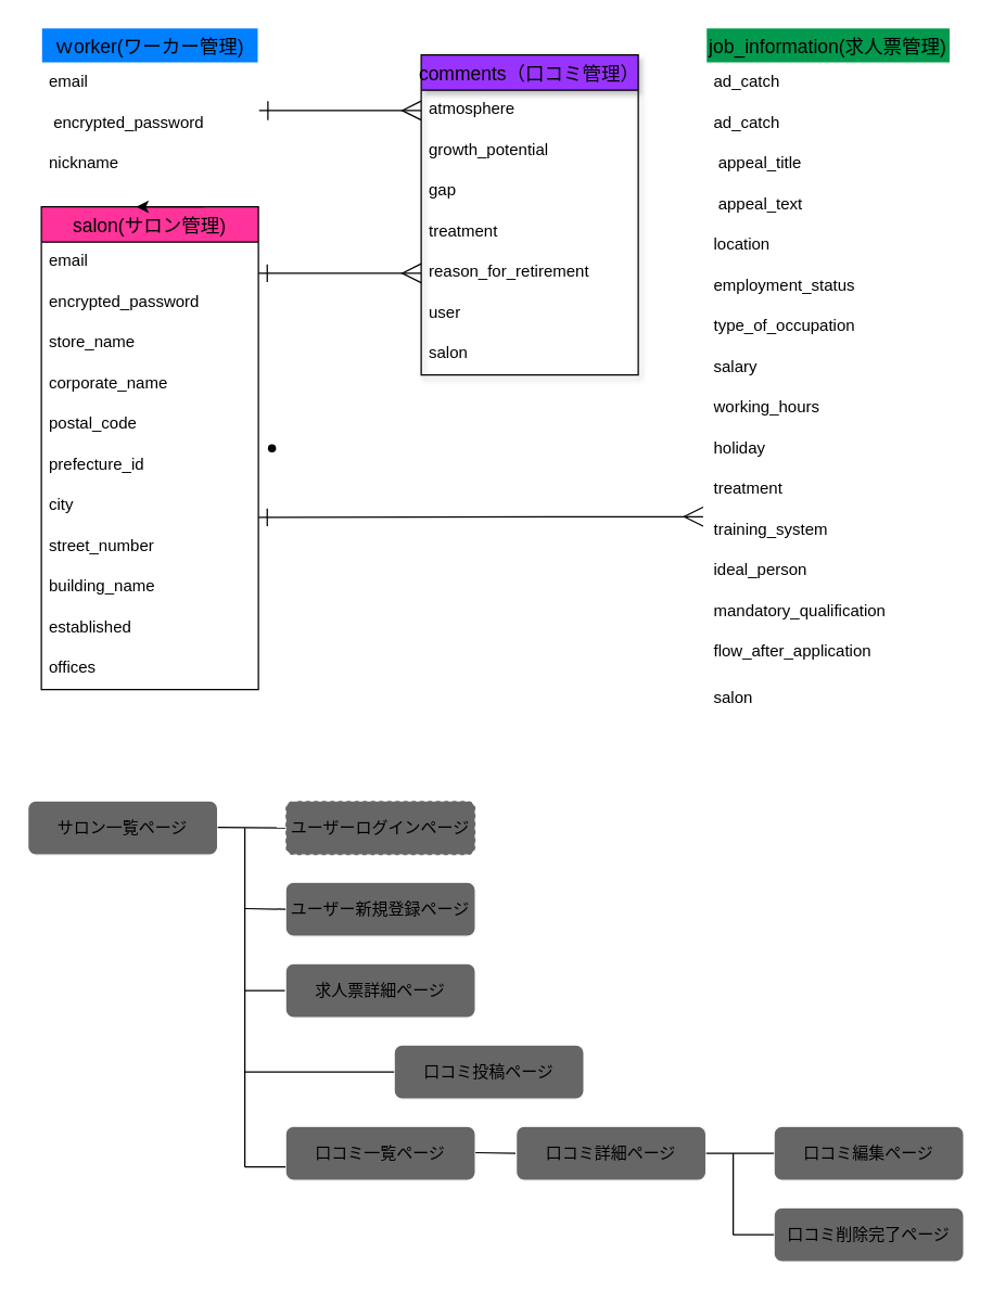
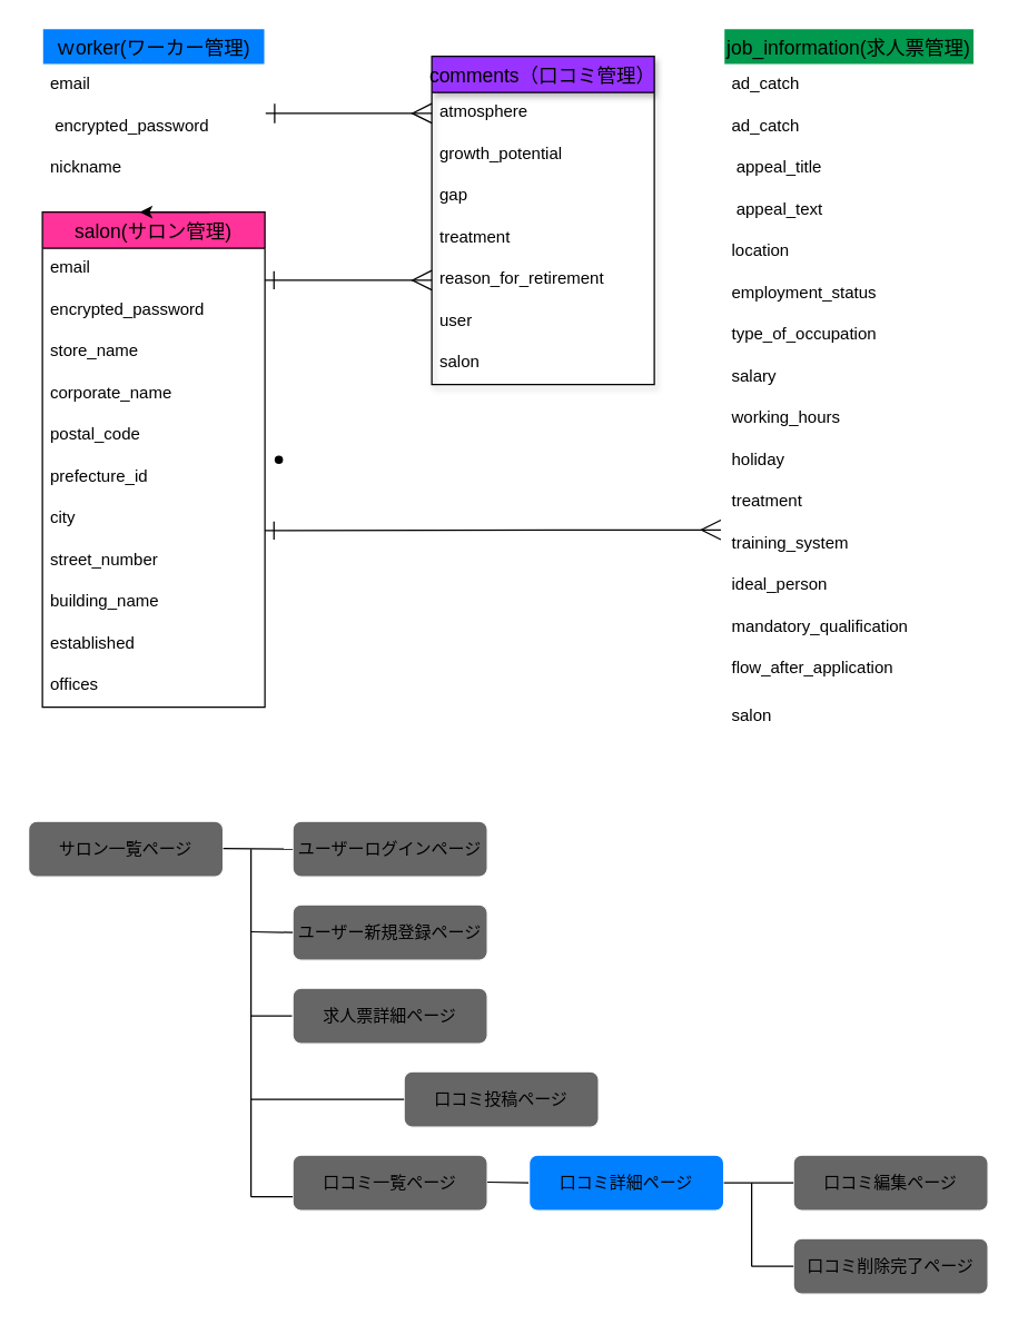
  <mxCell id="0" />
  <mxCell id="1" parent="0" />
  <mxCell id="2" value="" style="rounded=1;html=1;endArrow=ERmany;endFill=0;startArrow=ERone;startFill=0;entryX=0;entryY=0.5;entryDx=0;entryDy=0;startSize=12;endSize=12;" parent="1" target="8" edge="1"><mxGeometry relative="1" as="geometry"><mxPoint x="190" y="81" as="sourcePoint" /><mxPoint x="310" y="120" as="targetPoint" /><Array as="points"><mxPoint x="270" y="81" /></Array></mxGeometry></mxCell>
  <mxCell id="3" value="ｗorker(ワーカー管理)" style="swimlane;fontStyle=0;childLayout=stackLayout;horizontal=1;startSize=26;horizontalStack=0;resizeParent=1;resizeParentMax=0;resizeLast=0;collapsible=1;marginBottom=0;align=center;fontSize=14;fillColor=#007FFF;strokeColor=#FFFFFF;" parent="1" vertex="1"><mxGeometry x="30" y="20" width="160" height="112" as="geometry" /></mxCell>
  <mxCell id="4" value="email " style="text;strokeColor=none;fillColor=none;spacingLeft=4;spacingRight=4;overflow=hidden;rotatable=0;points=[[0,0.5],[1,0.5]];portConstraint=eastwest;fontSize=12;" parent="3" vertex="1"><mxGeometry y="26" width="160" height="30" as="geometry" /></mxCell>
  <mxCell id="5" value=" encrypted_password " style="text;strokeColor=none;fillColor=none;spacingLeft=4;spacingRight=4;overflow=hidden;rotatable=0;points=[[0,0.5],[1,0.5]];portConstraint=eastwest;fontSize=12;" parent="3" vertex="1"><mxGeometry y="56" width="160" height="30" as="geometry" /></mxCell>
  <mxCell id="6" value="nickname" style="text;strokeColor=none;fillColor=none;spacingLeft=4;spacingRight=4;overflow=hidden;rotatable=0;points=[[0,0.5],[1,0.5]];portConstraint=eastwest;fontSize=12;" parent="3" vertex="1"><mxGeometry y="86" width="160" height="26" as="geometry" /></mxCell>
  <mxCell id="7" value="comments（口コミ管理）" style="swimlane;fontStyle=0;childLayout=stackLayout;horizontal=1;startSize=26;horizontalStack=0;resizeParent=1;resizeParentMax=0;resizeLast=0;collapsible=1;marginBottom=0;align=center;fontSize=14;swimlaneLine=1;rounded=0;shadow=1;strokeColor=default;fillColor=#9933FF;" parent="1" vertex="1"><mxGeometry x="310" y="40" width="160" height="236" as="geometry" /></mxCell>
  <mxCell id="8" value="atmosphere " style="text;strokeColor=none;fillColor=none;spacingLeft=4;spacingRight=4;overflow=hidden;rotatable=0;points=[[0,0.5],[1,0.5]];portConstraint=eastwest;fontSize=12;" parent="7" vertex="1"><mxGeometry y="26" width="160" height="30" as="geometry" /></mxCell>
  <mxCell id="9" value="growth_potential " style="text;strokeColor=none;fillColor=none;spacingLeft=4;spacingRight=4;overflow=hidden;rotatable=0;points=[[0,0.5],[1,0.5]];portConstraint=eastwest;fontSize=12;" parent="7" vertex="1"><mxGeometry y="56" width="160" height="30" as="geometry" /></mxCell>
  <mxCell id="10" value="gap  " style="text;strokeColor=none;fillColor=none;spacingLeft=4;spacingRight=4;overflow=hidden;rotatable=0;points=[[0,0.5],[1,0.5]];portConstraint=eastwest;fontSize=12;" parent="7" vertex="1"><mxGeometry y="86" width="160" height="30" as="geometry" /></mxCell>
  <mxCell id="11" value="treatment  " style="text;strokeColor=none;fillColor=none;spacingLeft=4;spacingRight=4;overflow=hidden;rotatable=0;points=[[0,0.5],[1,0.5]];portConstraint=eastwest;fontSize=12;" parent="7" vertex="1"><mxGeometry y="116" width="160" height="30" as="geometry" /></mxCell>
  <mxCell id="12" value="reason_for_retirement " style="text;strokeColor=none;fillColor=none;spacingLeft=4;spacingRight=4;overflow=hidden;rotatable=0;points=[[0,0.5],[1,0.5]];portConstraint=eastwest;fontSize=12;" parent="7" vertex="1"><mxGeometry y="146" width="160" height="30" as="geometry" /></mxCell>
  <mxCell id="13" value="user  " style="text;strokeColor=none;fillColor=none;spacingLeft=4;spacingRight=4;overflow=hidden;rotatable=0;points=[[0,0.5],[1,0.5]];portConstraint=eastwest;fontSize=12;" parent="7" vertex="1"><mxGeometry y="176" width="160" height="30" as="geometry" /></mxCell>
  <mxCell id="14" value="salon " style="text;strokeColor=none;fillColor=none;spacingLeft=4;spacingRight=4;overflow=hidden;rotatable=0;points=[[0,0.5],[1,0.5]];portConstraint=eastwest;fontSize=12;" parent="7" vertex="1"><mxGeometry y="206" width="160" height="30" as="geometry" /></mxCell>
  <mxCell id="15" value="salon(サロン管理)" style="swimlane;fontStyle=0;childLayout=stackLayout;horizontal=1;startSize=26;horizontalStack=0;resizeParent=1;resizeParentMax=0;resizeLast=0;collapsible=1;marginBottom=0;align=center;fontSize=14;fillColor=#FF3399;" parent="1" vertex="1"><mxGeometry x="30" y="152" width="160" height="356" as="geometry" /></mxCell>
  <mxCell id="16" value="email " style="text;strokeColor=none;fillColor=none;spacingLeft=4;spacingRight=4;overflow=hidden;rotatable=0;points=[[0,0.5],[1,0.5]];portConstraint=eastwest;fontSize=12;" parent="15" vertex="1"><mxGeometry y="26" width="160" height="30" as="geometry" /></mxCell>
  <mxCell id="17" value="encrypted_password" style="text;strokeColor=none;fillColor=none;spacingLeft=4;spacingRight=4;overflow=hidden;rotatable=0;points=[[0,0.5],[1,0.5]];portConstraint=eastwest;fontSize=12;" parent="15" vertex="1"><mxGeometry y="56" width="160" height="30" as="geometry" /></mxCell>
  <mxCell id="18" value="store_name " style="text;strokeColor=none;fillColor=none;spacingLeft=4;spacingRight=4;overflow=hidden;rotatable=0;points=[[0,0.5],[1,0.5]];portConstraint=eastwest;fontSize=12;" parent="15" vertex="1"><mxGeometry y="86" width="160" height="30" as="geometry" /></mxCell>
  <mxCell id="19" value="corporate_name" style="text;strokeColor=none;fillColor=none;spacingLeft=4;spacingRight=4;overflow=hidden;rotatable=0;points=[[0,0.5],[1,0.5]];portConstraint=eastwest;fontSize=12;" parent="15" vertex="1"><mxGeometry y="116" width="160" height="30" as="geometry" /></mxCell>
  <mxCell id="20" value="postal_code" style="text;strokeColor=none;fillColor=none;spacingLeft=4;spacingRight=4;overflow=hidden;rotatable=0;points=[[0,0.5],[1,0.5]];portConstraint=eastwest;fontSize=12;" parent="15" vertex="1"><mxGeometry y="146" width="160" height="30" as="geometry" /></mxCell>
  <mxCell id="21" value="prefecture_id " style="text;strokeColor=none;fillColor=none;spacingLeft=4;spacingRight=4;overflow=hidden;rotatable=0;points=[[0,0.5],[1,0.5]];portConstraint=eastwest;fontSize=12;" parent="15" vertex="1"><mxGeometry y="176" width="160" height="30" as="geometry" /></mxCell>
  <mxCell id="22" value="city" style="text;strokeColor=none;fillColor=none;spacingLeft=4;spacingRight=4;overflow=hidden;rotatable=0;points=[[0,0.5],[1,0.5]];portConstraint=eastwest;fontSize=12;" parent="15" vertex="1"><mxGeometry y="206" width="160" height="30" as="geometry" /></mxCell>
  <mxCell id="23" value="street_number  " style="text;strokeColor=none;fillColor=none;spacingLeft=4;spacingRight=4;overflow=hidden;rotatable=0;points=[[0,0.5],[1,0.5]];portConstraint=eastwest;fontSize=12;" parent="15" vertex="1"><mxGeometry y="236" width="160" height="30" as="geometry" /></mxCell>
  <mxCell id="24" value="building_name" style="text;strokeColor=none;fillColor=none;spacingLeft=4;spacingRight=4;overflow=hidden;rotatable=0;points=[[0,0.5],[1,0.5]];portConstraint=eastwest;fontSize=12;" parent="15" vertex="1"><mxGeometry y="266" width="160" height="30" as="geometry" /></mxCell>
  <mxCell id="25" value="established " style="text;strokeColor=none;fillColor=none;spacingLeft=4;spacingRight=4;overflow=hidden;rotatable=0;points=[[0,0.5],[1,0.5]];portConstraint=eastwest;fontSize=12;" parent="15" vertex="1"><mxGeometry y="296" width="160" height="30" as="geometry" /></mxCell>
  <mxCell id="26" value="offices  " style="text;strokeColor=none;fillColor=none;spacingLeft=4;spacingRight=4;overflow=hidden;rotatable=0;points=[[0,0.5],[1,0.5]];portConstraint=eastwest;fontSize=12;" parent="15" vertex="1"><mxGeometry y="326" width="160" height="30" as="geometry" /></mxCell>
  <mxCell id="27" style="edgeStyle=isometricEdgeStyle;html=1;exitX=0.75;exitY=0;exitDx=0;exitDy=0;entryX=0.438;entryY=0;entryDx=0;entryDy=0;entryPerimeter=0;" parent="1" source="15" target="15" edge="1"><mxGeometry relative="1" as="geometry" /></mxCell>
  <mxCell id="28" style="rounded=1;html=1;entryX=0;entryY=0.5;entryDx=0;entryDy=0;startArrow=ERone;startFill=0;endArrow=ERmany;endFill=0;endSize=12;startSize=11;" parent="1" target="12" edge="1"><mxGeometry relative="1" as="geometry"><mxPoint x="190" y="201" as="sourcePoint" /></mxGeometry></mxCell>
  <mxCell id="29" value="" style="shape=waypoint;sketch=0;size=6;pointerEvents=1;points=[];fillColor=default;resizable=0;rotatable=0;perimeter=centerPerimeter;snapToPoint=1;fontSize=14;fontStyle=0;startSize=26;" parent="1" vertex="1"><mxGeometry x="180" y="310" width="40" height="40" as="geometry" /></mxCell>
  <mxCell id="30" value="" style="edgeStyle=entityRelationEdgeStyle;fontSize=12;html=1;endArrow=ERmany;strokeColor=none;rounded=0;endFill=0;" parent="1" edge="1"><mxGeometry width="100" height="100" relative="1" as="geometry"><mxPoint x="190" y="300" as="sourcePoint" /><mxPoint x="290" y="200" as="targetPoint" /></mxGeometry></mxCell>
  <mxCell id="31" value="job_information(求人票管理)" style="swimlane;fontStyle=0;childLayout=stackLayout;horizontal=1;startSize=26;horizontalStack=0;resizeParent=1;resizeParentMax=0;resizeLast=0;collapsible=1;marginBottom=0;align=center;fontSize=14;fillColor=#00994D;strokeColor=#FFFFFF;" parent="1" vertex="1"><mxGeometry x="520" y="20" width="180" height="514" as="geometry" /></mxCell>
  <mxCell id="32" value="ad_catch" style="text;strokeColor=none;fillColor=none;spacingLeft=4;spacingRight=4;overflow=hidden;rotatable=0;points=[[0,0.5],[1,0.5]];portConstraint=eastwest;fontSize=12;" parent="31" vertex="1"><mxGeometry y="26" width="180" height="30" as="geometry" /></mxCell>
  <mxCell id="33" value="ad_catch" style="text;strokeColor=none;fillColor=none;spacingLeft=4;spacingRight=4;overflow=hidden;rotatable=0;points=[[0,0.5],[1,0.5]];portConstraint=eastwest;fontSize=12;" parent="31" vertex="1"><mxGeometry y="56" width="180" height="30" as="geometry" /></mxCell>
  <mxCell id="34" value=" appeal_title " style="text;strokeColor=none;fillColor=none;spacingLeft=4;spacingRight=4;overflow=hidden;rotatable=0;points=[[0,0.5],[1,0.5]];portConstraint=eastwest;fontSize=12;" parent="31" vertex="1"><mxGeometry y="86" width="180" height="30" as="geometry" /></mxCell>
  <mxCell id="35" value=" appeal_text " style="text;strokeColor=none;fillColor=none;spacingLeft=4;spacingRight=4;overflow=hidden;rotatable=0;points=[[0,0.5],[1,0.5]];portConstraint=eastwest;fontSize=12;" parent="31" vertex="1"><mxGeometry y="116" width="180" height="30" as="geometry" /></mxCell>
  <mxCell id="36" value="location" style="text;strokeColor=none;fillColor=none;spacingLeft=4;spacingRight=4;overflow=hidden;rotatable=0;points=[[0,0.5],[1,0.5]];portConstraint=eastwest;fontSize=12;" parent="31" vertex="1"><mxGeometry y="146" width="180" height="30" as="geometry" /></mxCell>
  <mxCell id="37" value="employment_status " style="text;strokeColor=none;fillColor=none;spacingLeft=4;spacingRight=4;overflow=hidden;rotatable=0;points=[[0,0.5],[1,0.5]];portConstraint=eastwest;fontSize=12;" parent="31" vertex="1"><mxGeometry y="176" width="180" height="30" as="geometry" /></mxCell>
  <mxCell id="38" value="type_of_occupation" style="text;strokeColor=none;fillColor=none;spacingLeft=4;spacingRight=4;overflow=hidden;rotatable=0;points=[[0,0.5],[1,0.5]];portConstraint=eastwest;fontSize=12;" parent="31" vertex="1"><mxGeometry y="206" width="180" height="30" as="geometry" /></mxCell>
  <mxCell id="39" value="salary " style="text;strokeColor=none;fillColor=none;spacingLeft=4;spacingRight=4;overflow=hidden;rotatable=0;points=[[0,0.5],[1,0.5]];portConstraint=eastwest;fontSize=12;" parent="31" vertex="1"><mxGeometry y="236" width="180" height="30" as="geometry" /></mxCell>
  <mxCell id="40" value="working_hours " style="text;strokeColor=none;fillColor=none;spacingLeft=4;spacingRight=4;overflow=hidden;rotatable=0;points=[[0,0.5],[1,0.5]];portConstraint=eastwest;fontSize=12;" parent="31" vertex="1"><mxGeometry y="266" width="180" height="30" as="geometry" /></mxCell>
  <mxCell id="41" value="holiday " style="text;strokeColor=none;fillColor=none;spacingLeft=4;spacingRight=4;overflow=hidden;rotatable=0;points=[[0,0.5],[1,0.5]];portConstraint=eastwest;fontSize=12;" parent="31" vertex="1"><mxGeometry y="296" width="180" height="30" as="geometry" /></mxCell>
  <mxCell id="42" value="treatment  " style="text;strokeColor=none;fillColor=none;spacingLeft=4;spacingRight=4;overflow=hidden;rotatable=0;points=[[0,0.5],[1,0.5]];portConstraint=eastwest;fontSize=12;" parent="31" vertex="1"><mxGeometry y="326" width="180" height="30" as="geometry" /></mxCell>
  <mxCell id="43" value="training_system " style="text;strokeColor=none;fillColor=none;spacingLeft=4;spacingRight=4;overflow=hidden;rotatable=0;points=[[0,0.5],[1,0.5]];portConstraint=eastwest;fontSize=12;" parent="31" vertex="1"><mxGeometry y="356" width="180" height="30" as="geometry" /></mxCell>
  <mxCell id="44" value="ideal_person     " style="text;strokeColor=none;fillColor=none;spacingLeft=4;spacingRight=4;overflow=hidden;rotatable=0;points=[[0,0.5],[1,0.5]];portConstraint=eastwest;fontSize=12;" parent="31" vertex="1"><mxGeometry y="386" width="180" height="30" as="geometry" /></mxCell>
  <mxCell id="45" value="mandatory_qualification" style="text;strokeColor=none;fillColor=none;spacingLeft=4;spacingRight=4;overflow=hidden;rotatable=0;points=[[0,0.5],[1,0.5]];portConstraint=eastwest;fontSize=12;" parent="31" vertex="1"><mxGeometry y="416" width="180" height="30" as="geometry" /></mxCell>
  <mxCell id="46" value="flow_after_application" style="text;strokeColor=none;fillColor=none;spacingLeft=4;spacingRight=4;overflow=hidden;rotatable=0;points=[[0,0.5],[1,0.5]];portConstraint=eastwest;fontSize=12;" parent="31" vertex="1"><mxGeometry y="446" width="180" height="34" as="geometry" /></mxCell>
  <mxCell id="47" value="salon " style="text;strokeColor=none;fillColor=none;spacingLeft=4;spacingRight=4;overflow=hidden;rotatable=0;points=[[0,0.5],[1,0.5]];portConstraint=eastwest;fontSize=12;" parent="31" vertex="1"><mxGeometry y="480" width="180" height="34" as="geometry" /></mxCell>
  <mxCell id="48" style="rounded=1;html=1;startArrow=ERone;startFill=0;endArrow=ERmany;endFill=0;endSize=12;startSize=11;entryX=-0.012;entryY=0.15;entryDx=0;entryDy=0;entryPerimeter=0;" parent="1" edge="1" target="43"><mxGeometry relative="1" as="geometry"><mxPoint x="190" y="381" as="sourcePoint" /><mxPoint x="570" y="382" as="targetPoint" /></mxGeometry></mxCell>
  <mxCell id="49" value="サロン一覧ページ" style="rounded=1;whiteSpace=wrap;html=1;strokeColor=#FFFFFF;fillColor=#666666;" vertex="1" parent="1"><mxGeometry x="20" y="590" width="140" height="40" as="geometry" /></mxCell>
- <mxCell id="50" value="ユーザーログインページ" style="rounded=1;whiteSpace=wrap;html=1;strokeColor=#FFFFFF;fillColor=#666666;dashed=1;" vertex="1" parent="1"><mxGeometry x="210" y="590" width="140" height="40" as="geometry" /></mxCell>
+ <mxCell id="50" value="ユーザーログインページ" style="rounded=1;whiteSpace=wrap;html=1;strokeColor=#FFFFFF;fillColor=#666666;" vertex="1" parent="1"><mxGeometry x="210" y="590" width="140" height="40" as="geometry" /></mxCell>
  <mxCell id="51" value="ユーザー新規登録ページ" style="rounded=1;whiteSpace=wrap;html=1;strokeColor=#FFFFFF;fillColor=#666666;" vertex="1" parent="1"><mxGeometry x="210" y="650" width="140" height="40" as="geometry" /></mxCell>
  <mxCell id="52" value="口コミ投稿ページ" style="rounded=1;whiteSpace=wrap;html=1;strokeColor=#FFFFFF;fillColor=#666666;" vertex="1" parent="1"><mxGeometry x="290" y="770" width="140" height="40" as="geometry" /></mxCell>
  <mxCell id="53" value="口コミ一覧ページ" style="rounded=1;whiteSpace=wrap;html=1;strokeColor=#FFFFFF;fillColor=#666666;" vertex="1" parent="1"><mxGeometry x="210" y="830" width="140" height="40" as="geometry" /></mxCell>
  <mxCell id="54" value="" style="endArrow=none;html=1;entryX=0;entryY=0.5;entryDx=0;entryDy=0;" edge="1" parent="1" target="50"><mxGeometry width="50" height="50" relative="1" as="geometry"><mxPoint x="160" y="609.5" as="sourcePoint" /><mxPoint x="200" y="610" as="targetPoint" /></mxGeometry></mxCell>
  <mxCell id="55" value="" style="endArrow=none;html=1;" edge="1" parent="1"><mxGeometry width="50" height="50" relative="1" as="geometry"><mxPoint x="180" y="860" as="sourcePoint" /><mxPoint x="180" y="610" as="targetPoint" /></mxGeometry></mxCell>
  <mxCell id="56" value="" style="endArrow=none;html=1;entryX=0;entryY=0.75;entryDx=0;entryDy=0;" edge="1" parent="1" target="53"><mxGeometry width="50" height="50" relative="1" as="geometry"><mxPoint x="180" y="860" as="sourcePoint" /><mxPoint x="230" y="810" as="targetPoint" /></mxGeometry></mxCell>
  <mxCell id="57" value="" style="endArrow=none;html=1;entryX=0;entryY=0.5;entryDx=0;entryDy=0;" edge="1" parent="1" target="52"><mxGeometry width="50" height="50" relative="1" as="geometry"><mxPoint x="180" y="790" as="sourcePoint" /><mxPoint x="230" y="740" as="targetPoint" /></mxGeometry></mxCell>
  <mxCell id="58" value="" style="endArrow=none;html=1;" edge="1" parent="1"><mxGeometry width="50" height="50" relative="1" as="geometry"><mxPoint x="350" y="849.5" as="sourcePoint" /><mxPoint x="380" y="850" as="targetPoint" /></mxGeometry></mxCell>
  <mxCell id="59" value="" style="endArrow=none;html=1;" edge="1" parent="1"><mxGeometry width="50" height="50" relative="1" as="geometry"><mxPoint x="180" y="669.5" as="sourcePoint" /><mxPoint x="210" y="670" as="targetPoint" /></mxGeometry></mxCell>
- <mxCell id="60" value="口コミ詳細ページ" style="rounded=1;whiteSpace=wrap;html=1;strokeColor=#FFFFFF;fillColor=#666666;" vertex="1" parent="1"><mxGeometry x="380" y="830" width="140" height="40" as="geometry" /></mxCell>
+ <mxCell id="60" value="口コミ詳細ページ" style="rounded=1;whiteSpace=wrap;html=1;strokeColor=#FFFFFF;fillColor=#007fff;" vertex="1" parent="1"><mxGeometry x="380" y="830" width="140" height="40" as="geometry" /></mxCell>
  <mxCell id="61" value="口コミ編集ページ" style="rounded=1;whiteSpace=wrap;html=1;strokeColor=#FFFFFF;fillColor=#666666;" vertex="1" parent="1"><mxGeometry x="570" y="830" width="140" height="40" as="geometry" /></mxCell>
  <mxCell id="62" value="口コミ削除完了ページ" style="rounded=1;whiteSpace=wrap;html=1;strokeColor=#FFFFFF;fillColor=#666666;" vertex="1" parent="1"><mxGeometry x="570" y="890" width="140" height="40" as="geometry" /></mxCell>
  <mxCell id="63" value="" style="endArrow=none;html=1;entryX=0;entryY=0.5;entryDx=0;entryDy=0;" edge="1" parent="1"><mxGeometry width="50" height="50" relative="1" as="geometry"><mxPoint x="180" y="730" as="sourcePoint" /><mxPoint x="210" y="730" as="targetPoint" /></mxGeometry></mxCell>
  <mxCell id="64" value="" style="endArrow=none;html=1;" edge="1" parent="1"><mxGeometry width="50" height="50" relative="1" as="geometry"><mxPoint x="520" y="850" as="sourcePoint" /><mxPoint x="570" y="850" as="targetPoint" /></mxGeometry></mxCell>
  <mxCell id="65" value="" style="endArrow=none;html=1;" edge="1" parent="1"><mxGeometry width="50" height="50" relative="1" as="geometry"><mxPoint x="540" y="910" as="sourcePoint" /><mxPoint x="540" y="850" as="targetPoint" /></mxGeometry></mxCell>
  <mxCell id="66" value="" style="endArrow=none;html=1;" edge="1" parent="1"><mxGeometry width="50" height="50" relative="1" as="geometry"><mxPoint x="570" y="910" as="sourcePoint" /><mxPoint x="540" y="910" as="targetPoint" /></mxGeometry></mxCell>
  <mxCell id="67" value="求人票詳細ページ" style="rounded=1;whiteSpace=wrap;html=1;strokeColor=#FFFFFF;fillColor=#666666;" vertex="1" parent="1"><mxGeometry x="210" y="710" width="140" height="40" as="geometry" /></mxCell>
